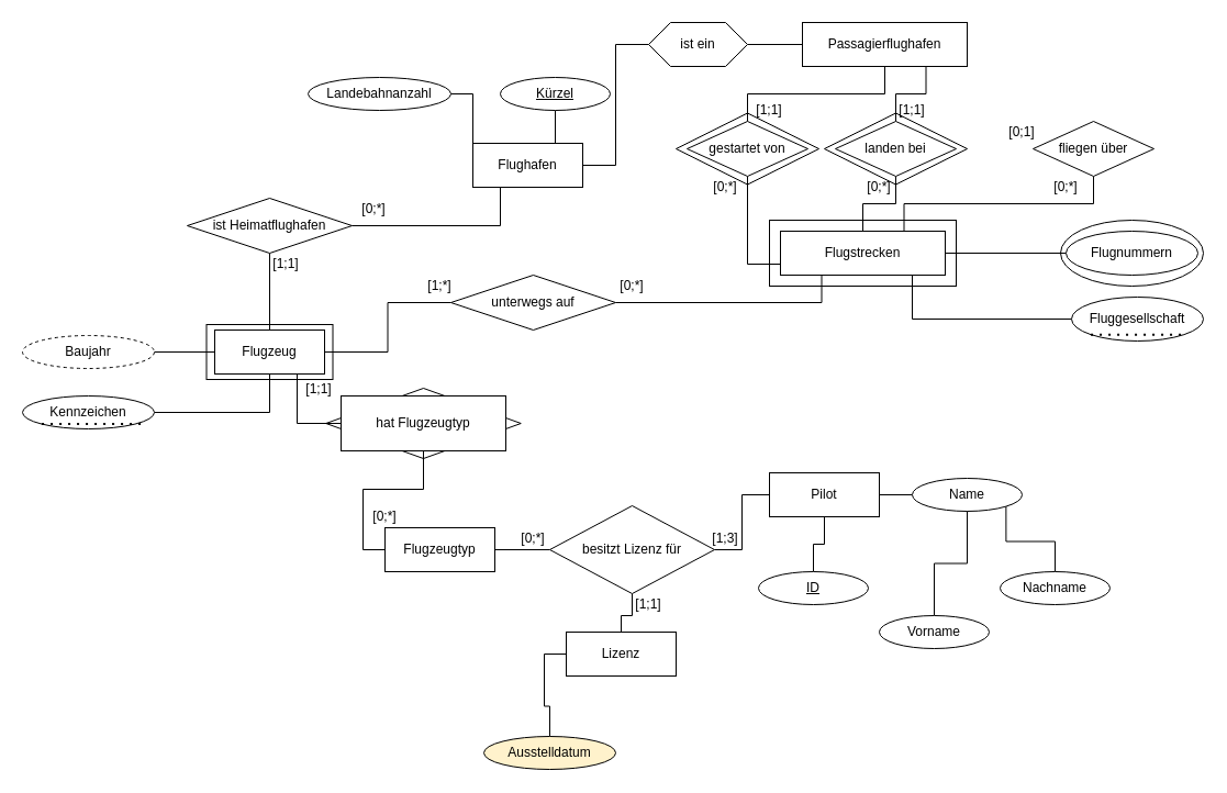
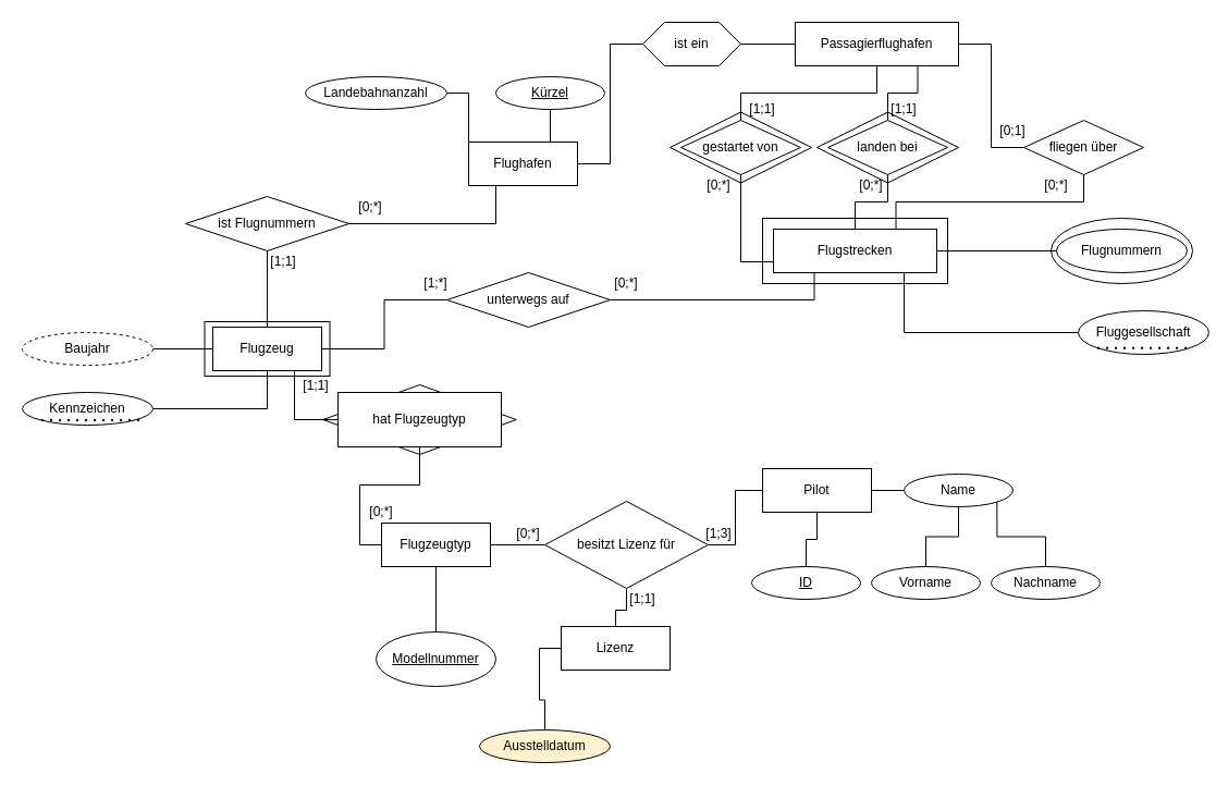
  <mxCell id="0" />
  <mxCell id="1" parent="0" />
  <mxCell id="2" value="" style="rhombus;whiteSpace=wrap;html=1;" vertex="1" parent="1"><mxGeometry x="296.25" y="353" width="177.5" height="64" as="geometry" /></mxCell>
  <mxCell id="3" value="" style="rounded=0;whiteSpace=wrap;html=1;" vertex="1" parent="1"><mxGeometry x="187.5" y="295" width="115" height="50" as="geometry" /></mxCell>
  <mxCell id="4" value="" style="rhombus;whiteSpace=wrap;html=1;" vertex="1" parent="1"><mxGeometry x="750" y="102.5" width="130" height="65" as="geometry" /></mxCell>
  <mxCell id="5" value="" style="rhombus;whiteSpace=wrap;html=1;" vertex="1" parent="1"><mxGeometry x="615" y="102.5" width="130" height="65" as="geometry" /></mxCell>
  <mxCell id="6" value="" style="rounded=0;whiteSpace=wrap;html=1;" vertex="1" parent="1"><mxGeometry x="700" y="200" width="170" height="60" as="geometry" /></mxCell>
  <mxCell id="7" value="" style="ellipse;whiteSpace=wrap;html=1;" vertex="1" parent="1"><mxGeometry x="965" y="200" width="130" height="60" as="geometry" /></mxCell>
  <mxCell id="8" value="Flughafen" style="rounded=0;whiteSpace=wrap;html=1;" vertex="1" parent="1"><mxGeometry x="430" y="130" width="100" height="40" as="geometry" /></mxCell>
  <mxCell id="9" value="Passagierflughafen" style="rounded=0;whiteSpace=wrap;html=1;" vertex="1" parent="1"><mxGeometry x="730" y="20" width="150" height="40" as="geometry" /></mxCell>
  <mxCell id="10" style="edgeStyle=orthogonalEdgeStyle;rounded=0;orthogonalLoop=1;jettySize=auto;html=1;endArrow=none;endFill=0;entryX=0.75;entryY=0;entryDx=0;entryDy=0;" edge="1" parent="1" source="11" target="8"><mxGeometry relative="1" as="geometry"><mxPoint x="510" y="150" as="targetPoint" /></mxGeometry></mxCell>
  <mxCell id="11" value="&lt;u&gt;Kürzel&lt;/u&gt;" style="ellipse;whiteSpace=wrap;html=1;" vertex="1" parent="1"><mxGeometry x="455" y="70" width="100" height="30" as="geometry" /></mxCell>
  <mxCell id="12" style="edgeStyle=orthogonalEdgeStyle;rounded=0;orthogonalLoop=1;jettySize=auto;html=1;entryX=0;entryY=0;entryDx=0;entryDy=0;endArrow=none;endFill=0;" edge="1" parent="1" source="13" target="8"><mxGeometry relative="1" as="geometry" /></mxCell>
  <mxCell id="13" value="Landebahnanzahl" style="ellipse;whiteSpace=wrap;html=1;" vertex="1" parent="1"><mxGeometry x="280" y="70" width="130" height="30" as="geometry" /></mxCell>
  <mxCell id="14" style="edgeStyle=orthogonalEdgeStyle;rounded=0;orthogonalLoop=1;jettySize=auto;html=1;endArrow=none;endFill=0;" edge="1" parent="1" source="16" target="28"><mxGeometry relative="1" as="geometry" /></mxCell>
  <mxCell id="15" style="edgeStyle=orthogonalEdgeStyle;rounded=0;orthogonalLoop=1;jettySize=auto;html=1;entryX=0.5;entryY=1;entryDx=0;entryDy=0;endArrow=none;endFill=0;exitX=0.75;exitY=0;exitDx=0;exitDy=0;" edge="1" parent="1" source="16" target="30"><mxGeometry relative="1" as="geometry" /></mxCell>
  <mxCell id="16" value="Flugstrecken" style="rounded=0;whiteSpace=wrap;html=1;" vertex="1" parent="1"><mxGeometry x="710" y="210" width="150" height="40" as="geometry" /></mxCell>
  <mxCell id="17" style="edgeStyle=orthogonalEdgeStyle;rounded=0;orthogonalLoop=1;jettySize=auto;html=1;entryX=1;entryY=0.5;entryDx=0;entryDy=0;endArrow=none;endFill=0;" edge="1" parent="1" source="19" target="8"><mxGeometry relative="1" as="geometry" /></mxCell>
  <mxCell id="18" style="edgeStyle=orthogonalEdgeStyle;rounded=0;orthogonalLoop=1;jettySize=auto;html=1;entryX=0;entryY=0.5;entryDx=0;entryDy=0;endArrow=none;endFill=0;" edge="1" parent="1" source="19" target="9"><mxGeometry relative="1" as="geometry" /></mxCell>
  <mxCell id="19" value="ist ein" style="shape=hexagon;perimeter=hexagonPerimeter2;whiteSpace=wrap;html=1;fixedSize=1;" vertex="1" parent="1"><mxGeometry x="590" y="20" width="90" height="40" as="geometry" /></mxCell>
  <mxCell id="20" style="edgeStyle=orthogonalEdgeStyle;rounded=0;orthogonalLoop=1;jettySize=auto;html=1;endArrow=none;endFill=0;" edge="1" parent="1" source="21" target="16"><mxGeometry relative="1" as="geometry" /></mxCell>
  <mxCell id="21" value="Flugnummern" style="ellipse;whiteSpace=wrap;html=1;" vertex="1" parent="1"><mxGeometry x="970" y="210" width="120" height="40" as="geometry" /></mxCell>
  <mxCell id="22" style="edgeStyle=orthogonalEdgeStyle;rounded=0;orthogonalLoop=1;jettySize=auto;html=1;entryX=0.8;entryY=1;entryDx=0;entryDy=0;entryPerimeter=0;endArrow=none;endFill=0;" edge="1" parent="1" source="23" target="16"><mxGeometry relative="1" as="geometry" /></mxCell>
- <mxCell id="23" value="Fluggesellschaft" style="ellipse;whiteSpace=wrap;html=1;" vertex="1" parent="1"><mxGeometry x="975" y="270" width="120" height="40" as="geometry" /></mxCell>
+ <mxCell id="23" value="Fluggesellschaft" style="ellipse;whiteSpace=wrap;html=1;" vertex="1" parent="1"><mxGeometry x="990" y="285" width="120" height="40" as="geometry" /></mxCell>
  <mxCell id="24" style="edgeStyle=orthogonalEdgeStyle;rounded=0;orthogonalLoop=1;jettySize=auto;html=1;endArrow=none;endFill=0;" edge="1" parent="1" source="26" target="9"><mxGeometry relative="1" as="geometry" /></mxCell>
  <mxCell id="25" style="edgeStyle=orthogonalEdgeStyle;rounded=0;orthogonalLoop=1;jettySize=auto;html=1;entryX=0;entryY=0.75;entryDx=0;entryDy=0;endArrow=none;endFill=0;" edge="1" parent="1" source="26" target="16"><mxGeometry relative="1" as="geometry" /></mxCell>
  <mxCell id="26" value="gestartet von" style="rhombus;whiteSpace=wrap;html=1;" vertex="1" parent="1"><mxGeometry x="625" y="110" width="110" height="50" as="geometry" /></mxCell>
  <mxCell id="27" style="edgeStyle=orthogonalEdgeStyle;rounded=0;orthogonalLoop=1;jettySize=auto;html=1;entryX=0.75;entryY=1;entryDx=0;entryDy=0;endArrow=none;endFill=0;" edge="1" parent="1" source="28" target="9"><mxGeometry relative="1" as="geometry" /></mxCell>
  <mxCell id="28" value="landen bei" style="rhombus;whiteSpace=wrap;html=1;" vertex="1" parent="1"><mxGeometry x="760" y="110" width="110" height="50" as="geometry" /></mxCell>
+ <mxCell id="29" style="edgeStyle=orthogonalEdgeStyle;rounded=0;orthogonalLoop=1;jettySize=auto;html=1;entryX=1;entryY=0.5;entryDx=0;entryDy=0;endArrow=none;endFill=0;" edge="1" parent="1" source="30" target="9"><mxGeometry relative="1" as="geometry" /></mxCell>
  <mxCell id="30" value="fliegen über" style="rhombus;whiteSpace=wrap;html=1;" vertex="1" parent="1"><mxGeometry x="940" y="110" width="110" height="50" as="geometry" /></mxCell>
  <mxCell id="31" style="edgeStyle=orthogonalEdgeStyle;rounded=0;orthogonalLoop=1;jettySize=auto;html=1;endArrow=none;endFill=0;" edge="1" parent="1" source="32" target="47"><mxGeometry relative="1" as="geometry" /></mxCell>
  <mxCell id="32" value="Flugzeugtyp" style="rounded=0;whiteSpace=wrap;html=1;" vertex="1" parent="1"><mxGeometry x="350" y="480" width="100" height="40" as="geometry" /></mxCell>
+ <mxCell id="33" style="edgeStyle=orthogonalEdgeStyle;rounded=0;orthogonalLoop=1;jettySize=auto;html=1;entryX=0.5;entryY=1;entryDx=0;entryDy=0;endArrow=none;endFill=0;" edge="1" parent="1" source="34" target="32"><mxGeometry relative="1" as="geometry" /></mxCell>
+ <mxCell id="34" value="&lt;u&gt;Modellnummer&lt;/u&gt;" style="ellipse;whiteSpace=wrap;html=1;" vertex="1" parent="1"><mxGeometry x="345" y="580" width="110" height="50" as="geometry" /></mxCell>
  <mxCell id="35" style="edgeStyle=orthogonalEdgeStyle;rounded=0;orthogonalLoop=1;jettySize=auto;html=1;entryX=1;entryY=0.5;entryDx=0;entryDy=0;endArrow=none;endFill=0;" edge="1" parent="1" source="36" target="47"><mxGeometry relative="1" as="geometry" /></mxCell>
  <mxCell id="36" value="Pilot" style="rounded=0;whiteSpace=wrap;html=1;" vertex="1" parent="1"><mxGeometry x="700" y="430" width="100" height="40" as="geometry" /></mxCell>
  <mxCell id="37" style="edgeStyle=orthogonalEdgeStyle;rounded=0;orthogonalLoop=1;jettySize=auto;html=1;entryX=0.5;entryY=1;entryDx=0;entryDy=0;endArrow=none;endFill=0;" edge="1" parent="1" source="38" target="36"><mxGeometry relative="1" as="geometry" /></mxCell>
  <mxCell id="38" value="&lt;u&gt;ID&lt;/u&gt;" style="ellipse;whiteSpace=wrap;html=1;" vertex="1" parent="1"><mxGeometry x="690" y="520" width="100" height="30" as="geometry" /></mxCell>
  <mxCell id="39" style="edgeStyle=orthogonalEdgeStyle;rounded=0;orthogonalLoop=1;jettySize=auto;html=1;entryX=1;entryY=0.5;entryDx=0;entryDy=0;endArrow=none;endFill=0;" edge="1" parent="1" source="40" target="36"><mxGeometry relative="1" as="geometry" /></mxCell>
  <mxCell id="40" value="Name" style="ellipse;whiteSpace=wrap;html=1;" vertex="1" parent="1"><mxGeometry x="830" y="435" width="100" height="30" as="geometry" /></mxCell>
  <mxCell id="41" style="edgeStyle=orthogonalEdgeStyle;rounded=0;orthogonalLoop=1;jettySize=auto;html=1;endArrow=none;endFill=0;" edge="1" parent="1" source="42" target="40"><mxGeometry relative="1" as="geometry" /></mxCell>
- <mxCell id="42" value="Vorname" style="ellipse;whiteSpace=wrap;html=1;" vertex="1" parent="1"><mxGeometry x="800" y="560" width="100" height="30" as="geometry" /></mxCell>
+ <mxCell id="42" value="Vorname" style="ellipse;whiteSpace=wrap;html=1;" vertex="1" parent="1"><mxGeometry x="800" y="520" width="100" height="30" as="geometry" /></mxCell>
  <mxCell id="43" style="edgeStyle=orthogonalEdgeStyle;rounded=0;orthogonalLoop=1;jettySize=auto;html=1;entryX=1;entryY=1;entryDx=0;entryDy=0;endArrow=none;endFill=0;" edge="1" parent="1" source="44" target="40"><mxGeometry relative="1" as="geometry" /></mxCell>
  <mxCell id="44" value="Nachname" style="ellipse;whiteSpace=wrap;html=1;" vertex="1" parent="1"><mxGeometry x="910" y="520" width="100" height="30" as="geometry" /></mxCell>
  <mxCell id="45" value="Lizenz" style="rounded=0;whiteSpace=wrap;html=1;" vertex="1" parent="1"><mxGeometry x="515" y="575" width="100" height="40" as="geometry" /></mxCell>
  <mxCell id="46" style="edgeStyle=orthogonalEdgeStyle;rounded=0;orthogonalLoop=1;jettySize=auto;html=1;endArrow=none;endFill=0;" edge="1" parent="1" source="47" target="45"><mxGeometry relative="1" as="geometry" /></mxCell>
  <mxCell id="47" value="besitzt Lizenz für" style="rhombus;whiteSpace=wrap;html=1;" vertex="1" parent="1"><mxGeometry x="500" y="460" width="150" height="80" as="geometry" /></mxCell>
  <mxCell id="48" style="edgeStyle=orthogonalEdgeStyle;rounded=0;orthogonalLoop=1;jettySize=auto;html=1;entryX=0;entryY=0.5;entryDx=0;entryDy=0;endArrow=none;endFill=0;" edge="1" parent="1" source="49" target="45"><mxGeometry relative="1" as="geometry" /></mxCell>
  <mxCell id="49" value="Ausstelldatum" style="ellipse;whiteSpace=wrap;html=1;fillColor=#fff2cc;" vertex="1" parent="1"><mxGeometry x="440" y="670" width="120" height="30" as="geometry" /></mxCell>
  <mxCell id="50" style="edgeStyle=orthogonalEdgeStyle;rounded=0;orthogonalLoop=1;jettySize=auto;html=1;entryX=0;entryY=0.5;entryDx=0;entryDy=0;endArrow=none;endFill=0;exitX=0.75;exitY=1;exitDx=0;exitDy=0;" edge="1" parent="1" source="53" target="59"><mxGeometry relative="1" as="geometry" /></mxCell>
  <mxCell id="51" style="edgeStyle=orthogonalEdgeStyle;rounded=0;orthogonalLoop=1;jettySize=auto;html=1;entryX=0.5;entryY=1;entryDx=0;entryDy=0;endArrow=none;endFill=0;" edge="1" parent="1" source="53" target="61"><mxGeometry relative="1" as="geometry" /></mxCell>
  <mxCell id="52" style="edgeStyle=orthogonalEdgeStyle;rounded=0;orthogonalLoop=1;jettySize=auto;html=1;endArrow=none;endFill=0;" edge="1" parent="1" source="53" target="63"><mxGeometry relative="1" as="geometry" /></mxCell>
  <mxCell id="53" value="Flugzeug" style="rounded=0;whiteSpace=wrap;html=1;" vertex="1" parent="1"><mxGeometry x="195" y="300" width="100" height="40" as="geometry" /></mxCell>
  <mxCell id="54" style="edgeStyle=orthogonalEdgeStyle;rounded=0;orthogonalLoop=1;jettySize=auto;html=1;entryX=0;entryY=0.5;entryDx=0;entryDy=0;endArrow=none;endFill=0;" edge="1" parent="1" source="55" target="53"><mxGeometry relative="1" as="geometry" /></mxCell>
  <mxCell id="55" value="Baujahr" style="ellipse;whiteSpace=wrap;html=1;dashed=1;" vertex="1" parent="1"><mxGeometry x="20" y="305" width="120" height="30" as="geometry" /></mxCell>
  <mxCell id="56" style="edgeStyle=orthogonalEdgeStyle;rounded=0;orthogonalLoop=1;jettySize=auto;html=1;entryX=0.5;entryY=1;entryDx=0;entryDy=0;endArrow=none;endFill=0;" edge="1" parent="1" source="57" target="53"><mxGeometry relative="1" as="geometry" /></mxCell>
  <mxCell id="57" value="Kennzeichen" style="ellipse;whiteSpace=wrap;html=1;" vertex="1" parent="1"><mxGeometry x="20" y="360" width="120" height="30" as="geometry" /></mxCell>
  <mxCell id="58" style="edgeStyle=orthogonalEdgeStyle;rounded=0;orthogonalLoop=1;jettySize=auto;html=1;entryX=0;entryY=0.5;entryDx=0;entryDy=0;endArrow=none;endFill=0;" edge="1" parent="1" source="59" target="32"><mxGeometry relative="1" as="geometry" /></mxCell>
  <mxCell id="59" value="hat Flugzeugtyp" style="whiteSpace=wrap;html=1;rounded=0;" vertex="1" parent="1"><mxGeometry x="310" y="360" width="150" height="50" as="geometry" /></mxCell>
  <mxCell id="60" style="edgeStyle=orthogonalEdgeStyle;rounded=0;orthogonalLoop=1;jettySize=auto;html=1;entryX=0.25;entryY=1;entryDx=0;entryDy=0;endArrow=none;endFill=0;" edge="1" parent="1" source="61" target="8"><mxGeometry relative="1" as="geometry" /></mxCell>
- <mxCell id="61" value="ist Heimatflughafen" style="rhombus;whiteSpace=wrap;html=1;" vertex="1" parent="1"><mxGeometry x="170" y="180" width="150" height="50" as="geometry" /></mxCell>
+ <mxCell id="61" value="ist Flugnummern" style="rhombus;whiteSpace=wrap;html=1;" vertex="1" parent="1"><mxGeometry x="170" y="180" width="150" height="50" as="geometry" /></mxCell>
  <mxCell id="62" style="edgeStyle=orthogonalEdgeStyle;rounded=0;orthogonalLoop=1;jettySize=auto;html=1;entryX=0.25;entryY=1;entryDx=0;entryDy=0;endArrow=none;endFill=0;" edge="1" parent="1" source="63" target="16"><mxGeometry relative="1" as="geometry" /></mxCell>
  <mxCell id="63" value="unterwegs auf" style="rhombus;whiteSpace=wrap;html=1;" vertex="1" parent="1"><mxGeometry x="410" y="250" width="150" height="50" as="geometry" /></mxCell>
  <mxCell id="64" value="[0;*]" style="text;html=1;strokeColor=none;fillColor=none;align=center;verticalAlign=middle;whiteSpace=wrap;rounded=0;" vertex="1" parent="1"><mxGeometry x="640" y="160" width="40" height="20" as="geometry" /></mxCell>
  <mxCell id="65" value="[0;*]" style="text;html=1;strokeColor=none;fillColor=none;align=center;verticalAlign=middle;whiteSpace=wrap;rounded=0;" vertex="1" parent="1"><mxGeometry x="780" y="160" width="40" height="20" as="geometry" /></mxCell>
  <mxCell id="66" value="[0;*]" style="text;html=1;strokeColor=none;fillColor=none;align=center;verticalAlign=middle;whiteSpace=wrap;rounded=0;" vertex="1" parent="1"><mxGeometry x="950" y="160" width="40" height="20" as="geometry" /></mxCell>
  <mxCell id="67" value="[1;1]" style="text;html=1;strokeColor=none;fillColor=none;align=center;verticalAlign=middle;whiteSpace=wrap;rounded=0;" vertex="1" parent="1"><mxGeometry x="680" y="90" width="40" height="20" as="geometry" /></mxCell>
  <mxCell id="68" value="[1;1]" style="text;html=1;strokeColor=none;fillColor=none;align=center;verticalAlign=middle;whiteSpace=wrap;rounded=0;" vertex="1" parent="1"><mxGeometry x="810" y="90" width="40" height="20" as="geometry" /></mxCell>
  <mxCell id="69" value="[0;1]" style="text;html=1;strokeColor=none;fillColor=none;align=center;verticalAlign=middle;whiteSpace=wrap;rounded=0;" vertex="1" parent="1"><mxGeometry x="910" y="110" width="40" height="20" as="geometry" /></mxCell>
  <mxCell id="70" value="" style="endArrow=none;dashed=1;html=1;dashPattern=1 3;strokeWidth=2;exitX=0;exitY=1;exitDx=0;exitDy=0;entryX=1;entryY=1;entryDx=0;entryDy=0;" edge="1" parent="1" source="23" target="23"><mxGeometry width="50" height="50" relative="1" as="geometry"><mxPoint x="1030" y="345" as="sourcePoint" /><mxPoint x="1080" y="295" as="targetPoint" /></mxGeometry></mxCell>
  <mxCell id="71" value="[1;3]" style="text;html=1;strokeColor=none;fillColor=none;align=center;verticalAlign=middle;whiteSpace=wrap;rounded=0;" vertex="1" parent="1"><mxGeometry x="640" y="480" width="40" height="20" as="geometry" /></mxCell>
  <mxCell id="72" value="[0;*]" style="text;html=1;strokeColor=none;fillColor=none;align=center;verticalAlign=middle;whiteSpace=wrap;rounded=0;" vertex="1" parent="1"><mxGeometry x="465" y="480" width="40" height="20" as="geometry" /></mxCell>
  <mxCell id="73" value="[1;1]" style="text;html=1;strokeColor=none;fillColor=none;align=center;verticalAlign=middle;whiteSpace=wrap;rounded=0;" vertex="1" parent="1"><mxGeometry x="570" y="540" width="40" height="20" as="geometry" /></mxCell>
  <mxCell id="74" value="" style="endArrow=none;dashed=1;html=1;dashPattern=1 3;strokeWidth=2;exitX=0;exitY=1;exitDx=0;exitDy=0;entryX=0.917;entryY=0.854;entryDx=0;entryDy=0;entryPerimeter=0;" edge="1" parent="1" source="57" target="57"><mxGeometry width="50" height="50" relative="1" as="geometry"><mxPoint x="70" y="430" as="sourcePoint" /><mxPoint x="120" y="380" as="targetPoint" /></mxGeometry></mxCell>
  <mxCell id="75" value="[1;1]" style="text;html=1;strokeColor=none;fillColor=none;align=center;verticalAlign=middle;whiteSpace=wrap;rounded=0;" vertex="1" parent="1"><mxGeometry x="270" y="344" width="40" height="20" as="geometry" /></mxCell>
  <mxCell id="76" value="[0;*]" style="text;html=1;strokeColor=none;fillColor=none;align=center;verticalAlign=middle;whiteSpace=wrap;rounded=0;" vertex="1" parent="1"><mxGeometry x="330" y="460" width="40" height="20" as="geometry" /></mxCell>
  <mxCell id="77" value="[1;1]" style="text;html=1;strokeColor=none;fillColor=none;align=center;verticalAlign=middle;whiteSpace=wrap;rounded=0;" vertex="1" parent="1"><mxGeometry x="240" y="230" width="40" height="20" as="geometry" /></mxCell>
  <mxCell id="78" value="[0;*]" style="text;html=1;strokeColor=none;fillColor=none;align=center;verticalAlign=middle;whiteSpace=wrap;rounded=0;" vertex="1" parent="1"><mxGeometry x="320" y="180" width="40" height="20" as="geometry" /></mxCell>
  <mxCell id="79" value="[1;*]" style="text;html=1;strokeColor=none;fillColor=none;align=center;verticalAlign=middle;whiteSpace=wrap;rounded=0;" vertex="1" parent="1"><mxGeometry x="380" y="250" width="40" height="20" as="geometry" /></mxCell>
  <mxCell id="80" value="[0;*]" style="text;html=1;strokeColor=none;fillColor=none;align=center;verticalAlign=middle;whiteSpace=wrap;rounded=0;" vertex="1" parent="1"><mxGeometry x="555" y="250" width="40" height="20" as="geometry" /></mxCell>
